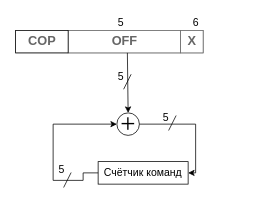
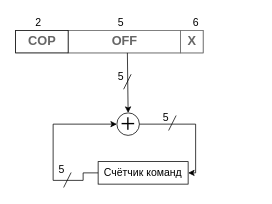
  <mxCell id="0" />
  <mxCell id="1" parent="0" />
  <mxCell id="2" value="" style="strokeWidth=1;shadow=0;dashed=0;align=center;html=1;rSize=10;fillColor=#ffffff;strokeColor=#666666;" vertex="1" parent="1"><mxGeometry x="20" y="40" width="250" height="30" as="geometry" /></mxCell>
  <mxCell id="3" value="OFF" style="strokeColor=inherit;fillColor=inherit;gradientColor=inherit;strokeWidth=1;shadow=0;dashed=0;align=center;html=1;shape=mxgraph.mockup.rrect;rSize=0;fontSize=17;fontColor=#666666;fontStyle=1;resizeHeight=1;" vertex="1" parent="2"><mxGeometry width="150" height="30" relative="1" as="geometry"><mxPoint x="70" as="offset" /></mxGeometry></mxCell>
  <mxCell id="4" value="&lt;p&gt;COP&lt;/p&gt;" style="strokeWidth=1;shadow=0;dashed=0;align=center;html=1;rSize=10;fontSize=17;fontColor=#666666;fontStyle=1;resizeHeight=1;" vertex="1" parent="2"><mxGeometry width="70" height="30" relative="1" as="geometry" /></mxCell>
  <mxCell id="5" value="X" style="strokeColor=inherit;fillColor=inherit;gradientColor=inherit;strokeWidth=1;shadow=0;dashed=0;align=center;html=1;shape=mxgraph.mockup.rrect;rSize=0;fontSize=17;fontColor=#666666;fontStyle=1;resizeHeight=1;" vertex="1" parent="2"><mxGeometry width="30" height="30" relative="1" as="geometry"><mxPoint x="220" as="offset" /></mxGeometry></mxCell>
  <mxCell id="6" value="" style="endArrow=classic;html=1;rounded=0;entryX=0.5;entryY=0;entryDx=0;entryDy=0;" edge="1" parent="1" target="9"><mxGeometry width="50" height="50" relative="1" as="geometry"><mxPoint x="169" y="70" as="sourcePoint" /><mxPoint x="169" y="160" as="targetPoint" /></mxGeometry></mxCell>
  <mxCell id="7" value="" style="endArrow=none;html=1;rounded=0;fontFamily=Helvetica;fontSize=18;" edge="1" parent="1"><mxGeometry width="50" height="50" relative="1" as="geometry"><mxPoint x="164" y="118.5" as="sourcePoint" /><mxPoint x="174" y="98.5" as="targetPoint" /></mxGeometry></mxCell>
  <mxCell id="8" value="&lt;font style=&quot;font-size: 14px;&quot;&gt;5&lt;/font&gt;" style="text;html=1;align=center;verticalAlign=middle;resizable=0;points=[];autosize=1;strokeColor=none;fillColor=none;fontSize=18;fontFamily=Helvetica;" vertex="1" parent="1"><mxGeometry x="150" y="85" width="20" height="30" as="geometry" /></mxCell>
  <mxCell id="9" value="&lt;font style=&quot;font-size: 36px;&quot; face=&quot;Verdana&quot;&gt;+&lt;/font&gt;" style="ellipse;whiteSpace=wrap;html=1;aspect=fixed;" vertex="1" parent="1"><mxGeometry x="155" y="150" width="30" height="30" as="geometry" /></mxCell>
  <mxCell id="10" value="Счётчик команд" style="rounded=0;whiteSpace=wrap;html=1;fontSize=14;" vertex="1" parent="1"><mxGeometry x="130" y="215" width="120" height="30" as="geometry" /></mxCell>
  <mxCell id="11" value="" style="edgeStyle=segmentEdgeStyle;endArrow=classic;html=1;rounded=0;fontSize=14;entryX=0;entryY=0.5;entryDx=0;entryDy=0;exitX=0;exitY=0.5;exitDx=0;exitDy=0;" edge="1" parent="1" source="10" target="9"><mxGeometry width="50" height="50" relative="1" as="geometry"><mxPoint x="79.94" y="240" as="sourcePoint" /><mxPoint x="129.94" y="190" as="targetPoint" /><Array as="points"><mxPoint x="110" y="240" /><mxPoint x="70" y="240" /><mxPoint x="70" y="165" /></Array></mxGeometry></mxCell>
  <mxCell id="12" value="" style="endArrow=none;html=1;rounded=0;fontFamily=Helvetica;fontSize=18;" edge="1" parent="1"><mxGeometry width="50" height="50" relative="1" as="geometry"><mxPoint x="84" y="249.5" as="sourcePoint" /><mxPoint x="94" y="229.5" as="targetPoint" /></mxGeometry></mxCell>
  <mxCell id="13" value="&lt;font style=&quot;font-size: 14px;&quot;&gt;5&lt;/font&gt;" style="text;html=1;align=center;verticalAlign=middle;resizable=0;points=[];autosize=1;strokeColor=none;fillColor=none;fontSize=18;fontFamily=Helvetica;" vertex="1" parent="1"><mxGeometry x="71" y="209" width="20" height="30" as="geometry" /></mxCell>
  <mxCell id="14" value="" style="edgeStyle=elbowEdgeStyle;elbow=horizontal;endArrow=classic;html=1;rounded=0;fontSize=14;exitX=1;exitY=0.5;exitDx=0;exitDy=0;entryX=1;entryY=0.5;entryDx=0;entryDy=0;" edge="1" parent="1" source="9" target="10"><mxGeometry width="50" height="50" relative="1" as="geometry"><mxPoint x="210" y="170" as="sourcePoint" /><mxPoint x="310" y="190" as="targetPoint" /><Array as="points"><mxPoint x="260" y="210" /><mxPoint x="340" y="210" /></Array></mxGeometry></mxCell>
  <mxCell id="15" value="" style="endArrow=none;html=1;rounded=0;fontFamily=Helvetica;fontSize=18;" edge="1" parent="1"><mxGeometry width="50" height="50" relative="1" as="geometry"><mxPoint x="224" y="173.5" as="sourcePoint" /><mxPoint x="234" y="153.5" as="targetPoint" /></mxGeometry></mxCell>
  <mxCell id="16" value="&lt;font style=&quot;font-size: 14px;&quot;&gt;5&lt;/font&gt;" style="text;html=1;align=center;verticalAlign=middle;resizable=0;points=[];autosize=1;strokeColor=none;fillColor=none;fontSize=18;fontFamily=Helvetica;" vertex="1" parent="1"><mxGeometry x="210" y="140" width="20" height="30" as="geometry" /></mxCell>
+ <mxCell id="17" value="2" style="text;html=1;align=center;verticalAlign=middle;resizable=0;points=[];autosize=1;strokeColor=none;fillColor=none;fontSize=14;" vertex="1" parent="1"><mxGeometry x="40" y="20" width="20" height="20" as="geometry" /></mxCell>
  <mxCell id="18" value="5" style="text;html=1;align=center;verticalAlign=middle;resizable=0;points=[];autosize=1;strokeColor=none;fillColor=none;fontSize=14;" vertex="1" parent="1"><mxGeometry x="150" y="20" width="20" height="20" as="geometry" /></mxCell>
  <mxCell id="19" value="6" style="text;html=1;align=center;verticalAlign=middle;resizable=0;points=[];autosize=1;strokeColor=none;fillColor=none;fontSize=14;" vertex="1" parent="1"><mxGeometry x="250" y="20" width="20" height="20" as="geometry" /></mxCell>
